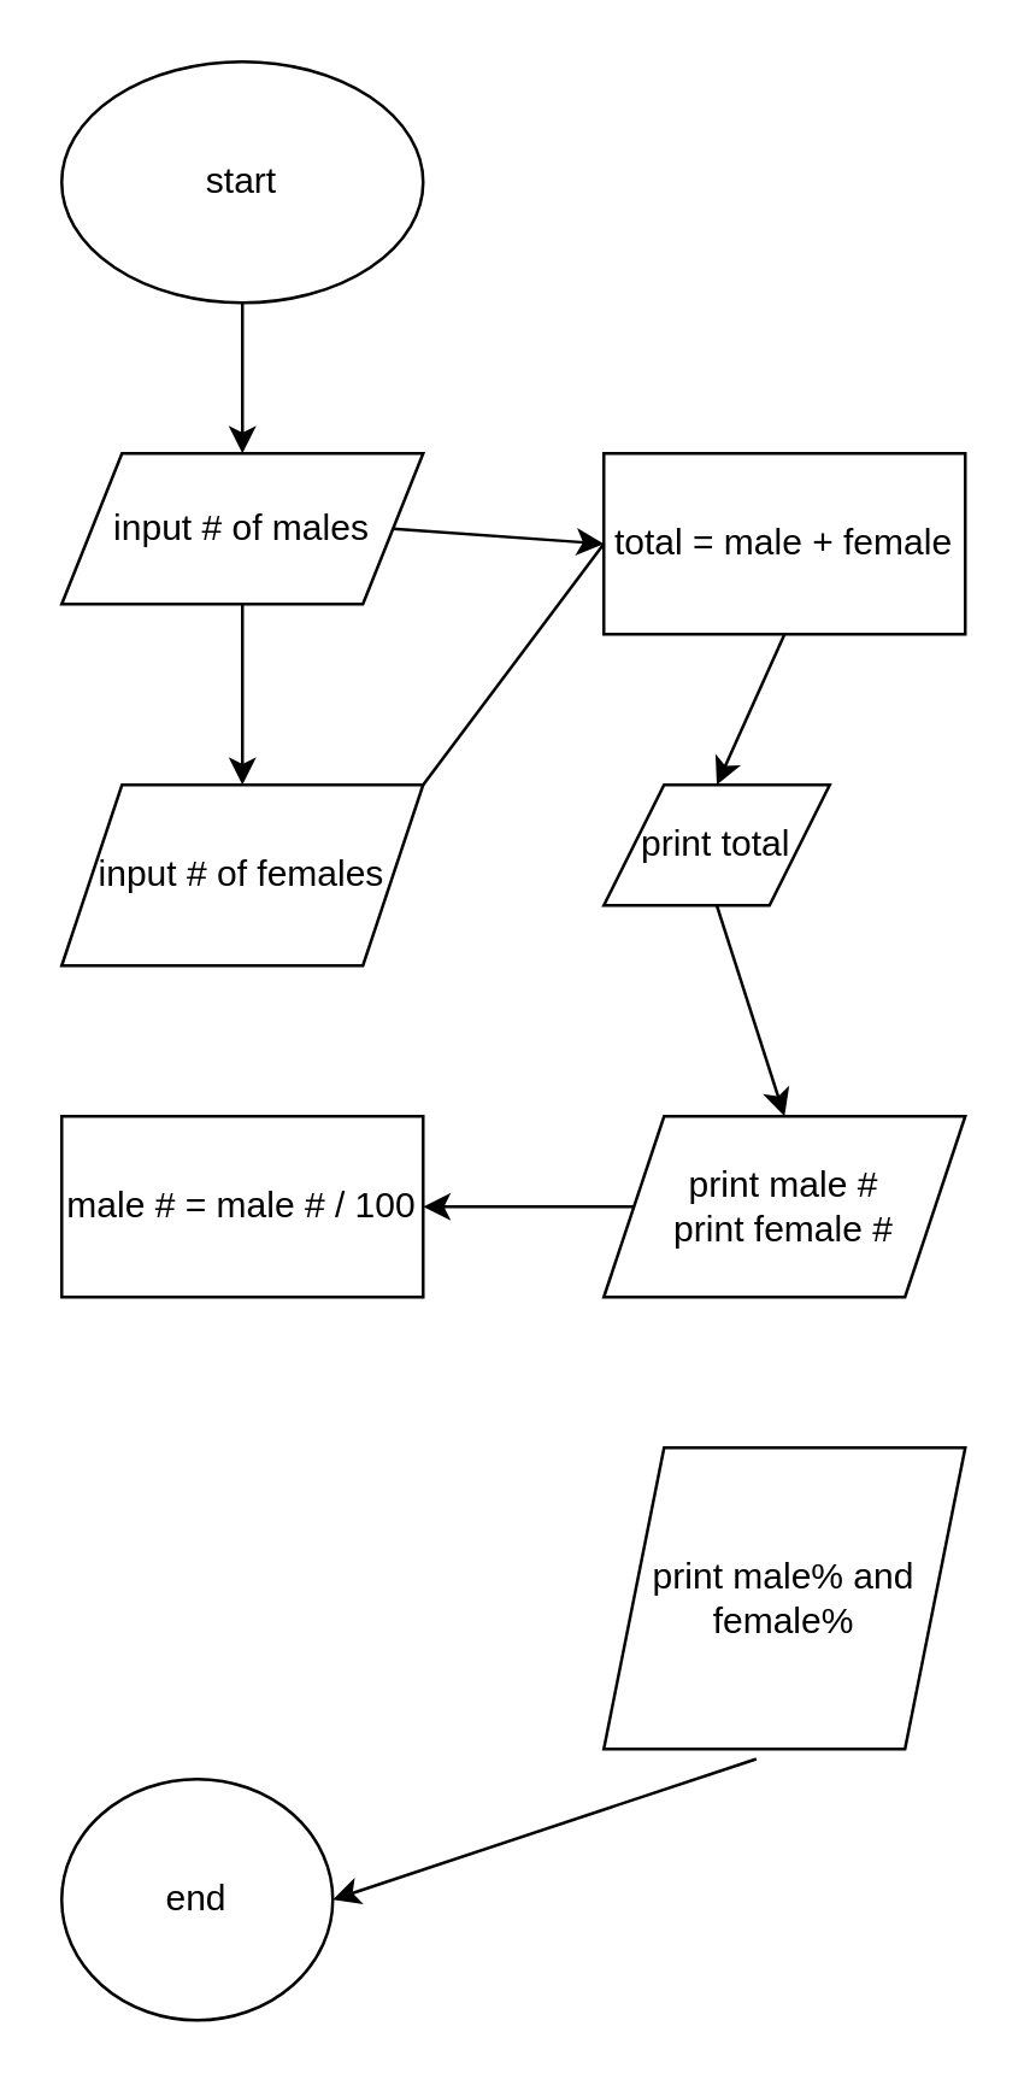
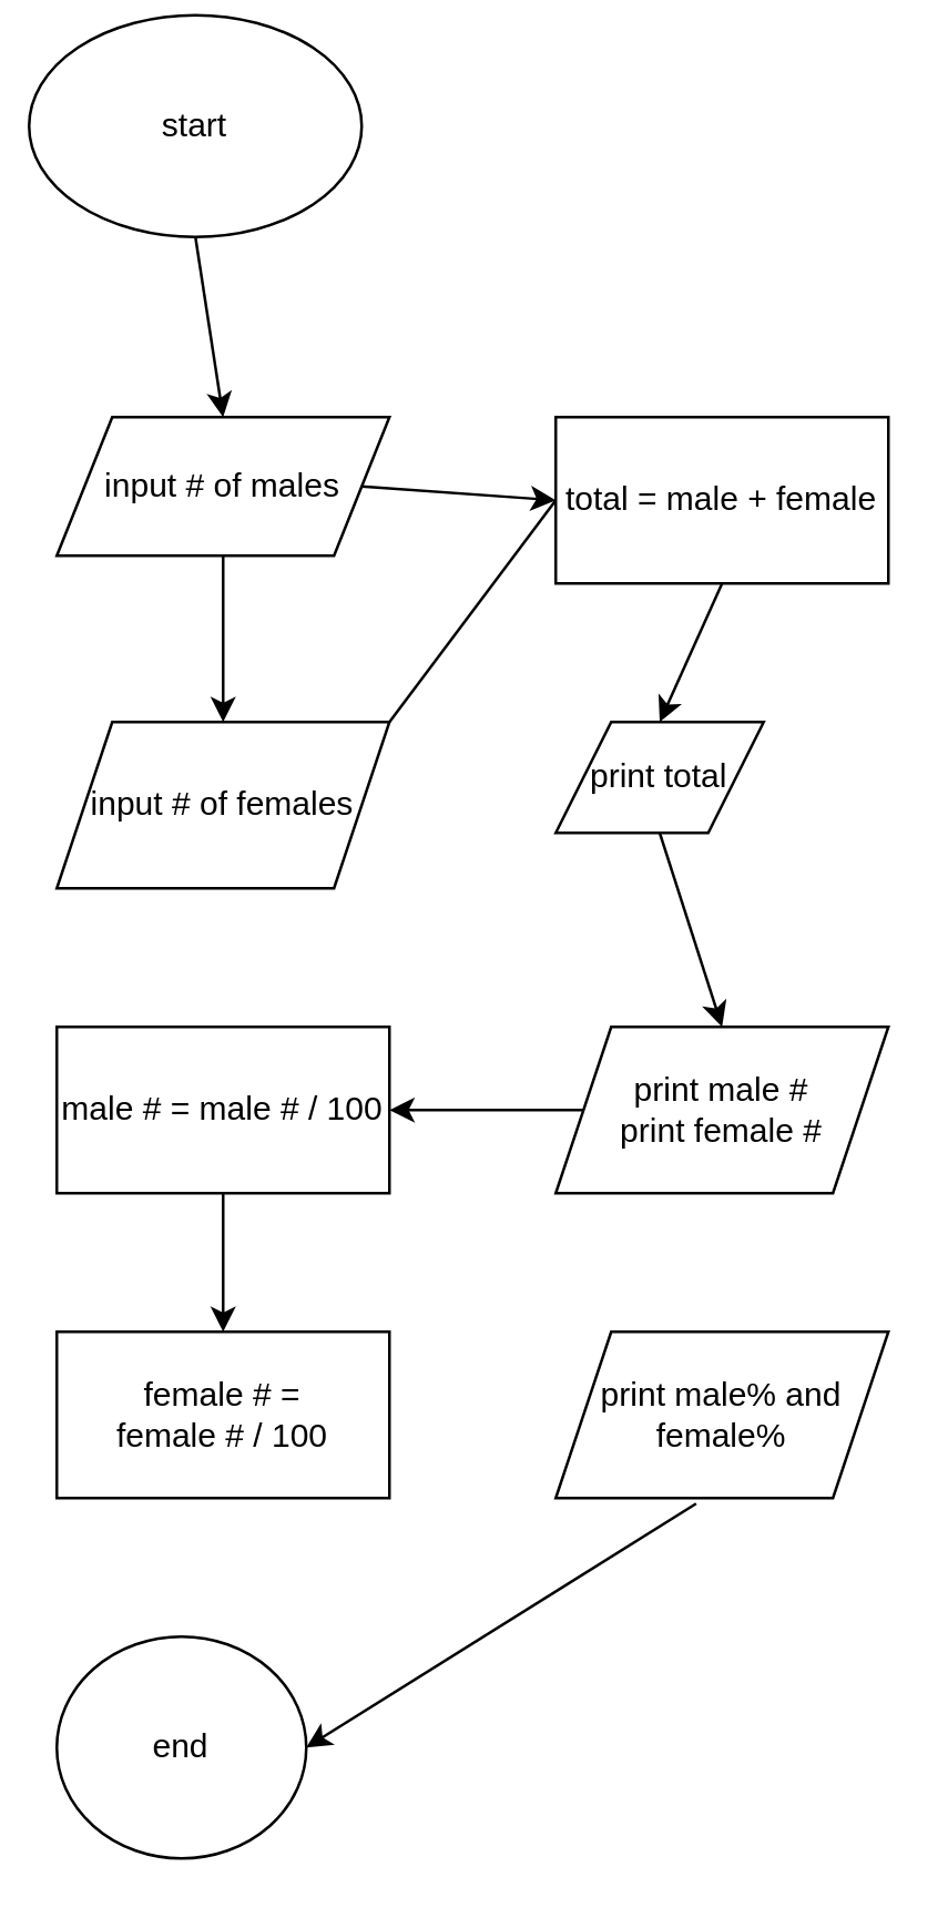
  <mxCell id="0" />
  <mxCell id="1" parent="0" />
- <mxCell id="2" value="start" style="ellipse;whiteSpace=wrap;html=1;" vertex="1" parent="1"><mxGeometry x="20" y="20" width="120" height="80" as="geometry" /></mxCell>
+ <mxCell id="2" value="start" style="ellipse;whiteSpace=wrap;html=1;" vertex="1" parent="1"><mxGeometry x="10" y="5" width="120" height="80" as="geometry" /></mxCell>
  <mxCell id="3" value="" style="endArrow=classic;html=1;exitX=0.5;exitY=1;exitDx=0;exitDy=0;entryX=0.5;entryY=0;entryDx=0;entryDy=0;" edge="1" parent="1" source="2" target="4"><mxGeometry width="50" height="50" relative="1" as="geometry"><mxPoint x="70" y="200" as="sourcePoint" /><mxPoint x="80" y="160" as="targetPoint" /></mxGeometry></mxCell>
  <mxCell id="4" value="input # of males" style="shape=parallelogram;perimeter=parallelogramPerimeter;whiteSpace=wrap;html=1;fixedSize=1;" vertex="1" parent="1"><mxGeometry x="20" y="150" width="120" height="50" as="geometry" /></mxCell>
  <mxCell id="5" value="input # of females" style="shape=parallelogram;perimeter=parallelogramPerimeter;whiteSpace=wrap;html=1;fixedSize=1;" vertex="1" parent="1"><mxGeometry x="20" y="260" width="120" height="60" as="geometry" /></mxCell>
  <mxCell id="6" value="" style="endArrow=classic;html=1;exitX=0.5;exitY=1;exitDx=0;exitDy=0;entryX=0.5;entryY=0;entryDx=0;entryDy=0;" edge="1" parent="1" source="4" target="5"><mxGeometry width="50" height="50" relative="1" as="geometry"><mxPoint x="60" y="270" as="sourcePoint" /><mxPoint x="110" y="220" as="targetPoint" /></mxGeometry></mxCell>
  <mxCell id="7" value="total = male + female" style="rounded=0;whiteSpace=wrap;html=1;" vertex="1" parent="1"><mxGeometry x="200" y="150" width="120" height="60" as="geometry" /></mxCell>
  <mxCell id="8" value="" style="endArrow=none;html=1;exitX=1;exitY=0;exitDx=0;exitDy=0;entryX=0;entryY=0.5;entryDx=0;entryDy=0;" edge="1" parent="1" source="5" target="7"><mxGeometry width="50" height="50" relative="1" as="geometry"><mxPoint x="210" y="260" as="sourcePoint" /><mxPoint x="260" y="210" as="targetPoint" /></mxGeometry></mxCell>
  <mxCell id="9" value="" style="endArrow=classic;html=1;exitX=1;exitY=0.5;exitDx=0;exitDy=0;entryX=0;entryY=0.5;entryDx=0;entryDy=0;" edge="1" parent="1" source="4" target="7"><mxGeometry width="50" height="50" relative="1" as="geometry"><mxPoint x="210" y="260" as="sourcePoint" /><mxPoint x="260" y="210" as="targetPoint" /></mxGeometry></mxCell>
  <mxCell id="10" value="print total" style="shape=parallelogram;perimeter=parallelogramPerimeter;whiteSpace=wrap;html=1;fixedSize=1;" vertex="1" parent="1"><mxGeometry x="200" y="260" width="75" height="40" as="geometry" /></mxCell>
  <mxCell id="11" value="" style="endArrow=classic;html=1;entryX=0.5;entryY=0;entryDx=0;entryDy=0;exitX=0.5;exitY=1;exitDx=0;exitDy=0;" edge="1" parent="1" source="7" target="10"><mxGeometry width="50" height="50" relative="1" as="geometry"><mxPoint x="210" y="320" as="sourcePoint" /><mxPoint x="260" y="270" as="targetPoint" /></mxGeometry></mxCell>
  <mxCell id="12" value="print male #&lt;br&gt;print female #" style="shape=parallelogram;perimeter=parallelogramPerimeter;whiteSpace=wrap;html=1;fixedSize=1;" vertex="1" parent="1"><mxGeometry x="200" y="370" width="120" height="60" as="geometry" /></mxCell>
  <mxCell id="13" value="" style="endArrow=classic;html=1;entryX=0.5;entryY=0;entryDx=0;entryDy=0;exitX=0.5;exitY=1;exitDx=0;exitDy=0;" edge="1" parent="1" source="10" target="12"><mxGeometry width="50" height="50" relative="1" as="geometry"><mxPoint x="210" y="520" as="sourcePoint" /><mxPoint x="260" y="470" as="targetPoint" /></mxGeometry></mxCell>
  <mxCell id="14" value="male # = male # / 100" style="rounded=0;whiteSpace=wrap;html=1;" vertex="1" parent="1"><mxGeometry x="20" y="370" width="120" height="60" as="geometry" /></mxCell>
  <mxCell id="15" value="" style="endArrow=classic;html=1;entryX=1;entryY=0.5;entryDx=0;entryDy=0;exitX=0;exitY=0.5;exitDx=0;exitDy=0;" edge="1" parent="1" source="12" target="14"><mxGeometry width="50" height="50" relative="1" as="geometry"><mxPoint x="210" y="330" as="sourcePoint" /><mxPoint x="260" y="280" as="targetPoint" /></mxGeometry></mxCell>
- <mxCell id="18" value="print male% and female%" style="shape=parallelogram;perimeter=parallelogramPerimeter;whiteSpace=wrap;html=1;fixedSize=1;" vertex="1" parent="1"><mxGeometry x="200" y="480" width="120" height="100" as="geometry" /></mxCell>
+ <mxCell id="16" value="female # = &lt;br&gt;female # / 100" style="rounded=0;whiteSpace=wrap;html=1;" vertex="1" parent="1"><mxGeometry x="20" y="480" width="120" height="60" as="geometry" /></mxCell>
+ <mxCell id="17" value="" style="endArrow=classic;html=1;exitX=0.5;exitY=1;exitDx=0;exitDy=0;entryX=0.5;entryY=0;entryDx=0;entryDy=0;" edge="1" parent="1" source="14" target="16"><mxGeometry width="50" height="50" relative="1" as="geometry"><mxPoint x="200" y="550" as="sourcePoint" /><mxPoint x="250" y="500" as="targetPoint" /></mxGeometry></mxCell>
+ <mxCell id="18" value="print male% and female%" style="shape=parallelogram;perimeter=parallelogramPerimeter;whiteSpace=wrap;html=1;fixedSize=1;" vertex="1" parent="1"><mxGeometry x="200" y="480" width="120" height="60" as="geometry" /></mxCell>
  <mxCell id="19" value="end" style="ellipse;whiteSpace=wrap;html=1;" vertex="1" parent="1"><mxGeometry x="20" y="590" width="90" height="80" as="geometry" /></mxCell>
  <mxCell id="20" value="" style="endArrow=classic;html=1;entryX=1;entryY=0.5;entryDx=0;entryDy=0;exitX=0.422;exitY=1.033;exitDx=0;exitDy=0;exitPerimeter=0;" edge="1" parent="1" source="18" target="19"><mxGeometry width="50" height="50" relative="1" as="geometry"><mxPoint x="170" y="580" as="sourcePoint" /><mxPoint x="220" y="530" as="targetPoint" /></mxGeometry></mxCell>
